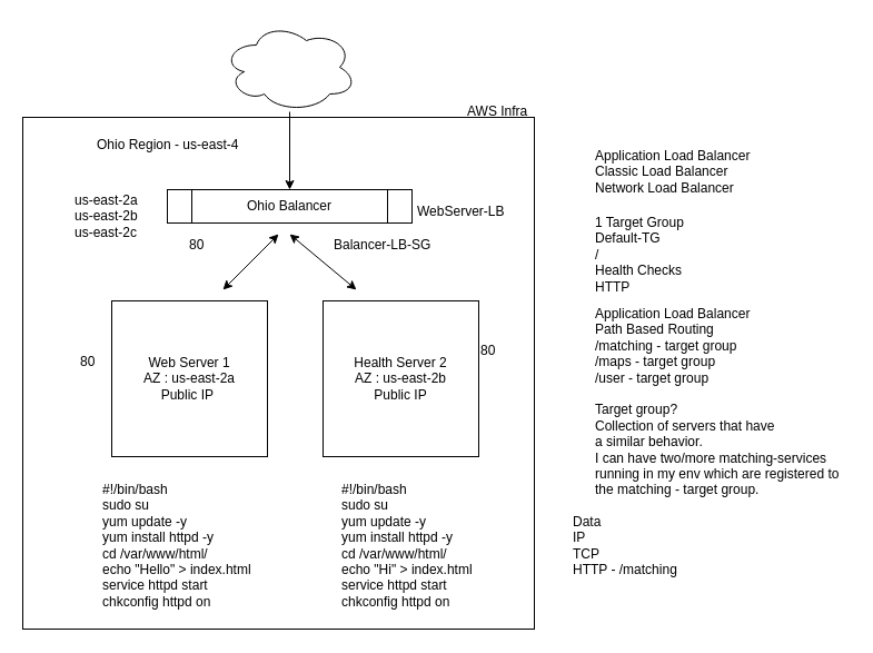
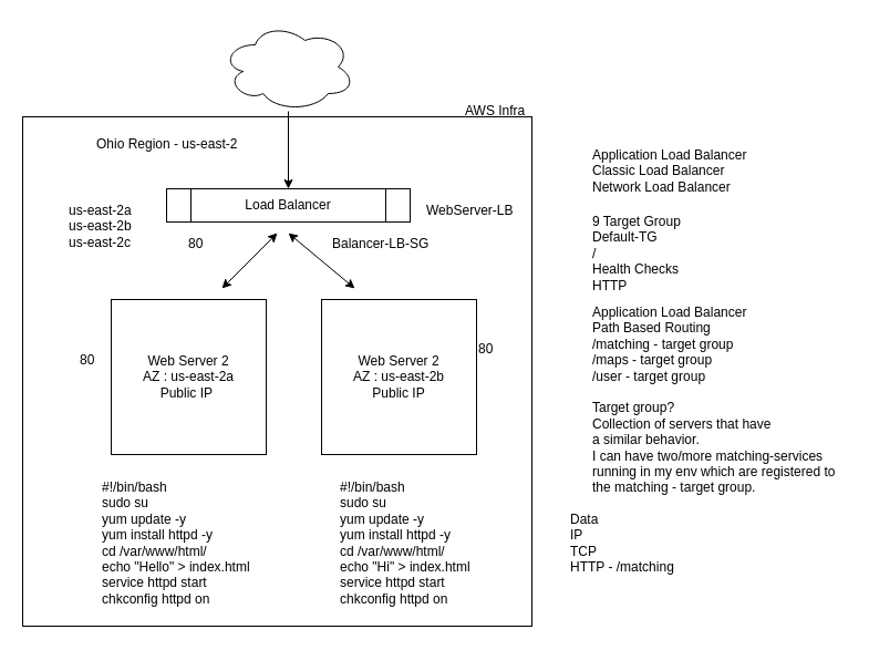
  <mxCell id="0" />
  <mxCell id="1" parent="0" />
  <mxCell id="2" value="" style="whiteSpace=wrap;html=1;aspect=fixed;" vertex="1" parent="1"><mxGeometry x="20" y="105" width="460" height="460" as="geometry" /></mxCell>
- <mxCell id="3" value="Web Server 1&lt;br&gt;AZ : us-east-2a&lt;br&gt;Public IP&amp;nbsp;&lt;br&gt;" style="whiteSpace=wrap;html=1;aspect=fixed;" vertex="1" parent="1"><mxGeometry x="100" y="270" width="140" height="140" as="geometry" /></mxCell>
- <mxCell id="4" value="Health Server 2&lt;br&gt;AZ : us-east-2b&lt;br&gt;Public IP&lt;br&gt;" style="whiteSpace=wrap;html=1;aspect=fixed;" vertex="1" parent="1"><mxGeometry x="290" y="270" width="140" height="140" as="geometry" /></mxCell>
- <mxCell id="5" value="Ohio Balancer" style="shape=process;whiteSpace=wrap;html=1;backgroundOutline=1;" vertex="1" parent="1"><mxGeometry x="150" y="170" width="220" height="30" as="geometry" /></mxCell>
+ <mxCell id="3" value="Web Server 2&lt;br&gt;AZ : us-east-2a&lt;br&gt;Public IP&amp;nbsp;&lt;br&gt;" style="whiteSpace=wrap;html=1;aspect=fixed;" vertex="1" parent="1"><mxGeometry x="100" y="270" width="140" height="140" as="geometry" /></mxCell>
+ <mxCell id="4" value="Web Server 2&lt;br&gt;AZ : us-east-2b&lt;br&gt;Public IP&lt;br&gt;" style="whiteSpace=wrap;html=1;aspect=fixed;" vertex="1" parent="1"><mxGeometry x="290" y="270" width="140" height="140" as="geometry" /></mxCell>
+ <mxCell id="5" value="Load Balancer" style="shape=process;whiteSpace=wrap;html=1;backgroundOutline=1;" vertex="1" parent="1"><mxGeometry x="150" y="170" width="220" height="30" as="geometry" /></mxCell>
  <mxCell id="6" value="" style="endArrow=classic;startArrow=classic;html=1;" edge="1" parent="1"><mxGeometry width="50" height="50" relative="1" as="geometry"><mxPoint x="200" y="260" as="sourcePoint" /><mxPoint x="250" y="210" as="targetPoint" /></mxGeometry></mxCell>
  <mxCell id="7" value="" style="endArrow=classic;startArrow=classic;html=1;" edge="1" parent="1"><mxGeometry width="50" height="50" relative="1" as="geometry"><mxPoint x="320" y="260" as="sourcePoint" /><mxPoint x="260" y="210" as="targetPoint" /></mxGeometry></mxCell>
- <mxCell id="8" value="Ohio Region - us-east-4" style="text;html=1;resizable=0;points=[];autosize=1;align=left;verticalAlign=top;spacingTop=-4;" vertex="1" parent="1"><mxGeometry x="85" y="120" width="140" height="20" as="geometry" /></mxCell>
+ <mxCell id="8" value="Ohio Region - us-east-2" style="text;html=1;resizable=0;points=[];autosize=1;align=left;verticalAlign=top;spacingTop=-4;" vertex="1" parent="1"><mxGeometry x="85" y="120" width="140" height="20" as="geometry" /></mxCell>
  <mxCell id="9" value="" style="edgeStyle=orthogonalEdgeStyle;rounded=0;orthogonalLoop=1;jettySize=auto;html=1;" edge="1" parent="1" source="10" target="5"><mxGeometry relative="1" as="geometry" /></mxCell>
  <mxCell id="10" value="" style="ellipse;shape=cloud;whiteSpace=wrap;html=1;" vertex="1" parent="1"><mxGeometry x="200" y="20" width="120" height="80" as="geometry" /></mxCell>
  <mxCell id="11" value="AWS Infra" style="text;html=1;resizable=0;points=[];autosize=1;align=left;verticalAlign=top;spacingTop=-4;" vertex="1" parent="1"><mxGeometry x="418" y="90" width="70" height="20" as="geometry" /></mxCell>
- <mxCell id="12" value="us-east-2a&lt;br&gt;us-east-2b&lt;br&gt;us-east-2c&lt;br&gt;" style="text;html=1;resizable=0;points=[];autosize=1;align=left;verticalAlign=top;spacingTop=-4;" vertex="1" parent="1"><mxGeometry x="65" y="170" width="70" height="40" as="geometry" /></mxCell>
+ <mxCell id="12" value="us-east-2a&lt;br&gt;us-east-2b&lt;br&gt;us-east-2c&lt;br&gt;" style="text;html=1;resizable=0;points=[];autosize=1;align=left;verticalAlign=top;spacingTop=-4;" vertex="1" parent="1"><mxGeometry x="60" y="180" width="70" height="40" as="geometry" /></mxCell>
  <mxCell id="13" value="#!/bin/bash&lt;br&gt;sudo su&lt;br&gt;yum update -y&lt;br&gt;yum install httpd -y&lt;br&gt;cd /var/www/html/&lt;br&gt;echo &quot;Hello&quot; &amp;gt; index.html&lt;br&gt;service httpd start&lt;br&gt;chkconfig httpd on&lt;br&gt;" style="text;html=1;resizable=0;points=[];autosize=1;align=left;verticalAlign=top;spacingTop=-4;" vertex="1" parent="1"><mxGeometry x="90" y="430" width="150" height="110" as="geometry" /></mxCell>
  <mxCell id="14" value="#!/bin/bash&lt;br&gt;sudo su&lt;br&gt;yum update -y&lt;br&gt;yum install httpd -y&lt;br&gt;cd /var/www/html/&lt;br&gt;echo &quot;Hi&quot; &amp;gt; index.html&lt;br&gt;service httpd start&lt;br&gt;chkconfig httpd on&lt;br&gt;" style="text;html=1;resizable=0;points=[];autosize=1;align=left;verticalAlign=top;spacingTop=-4;" vertex="1" parent="1"><mxGeometry x="305" y="430" width="130" height="110" as="geometry" /></mxCell>
  <mxCell id="15" value="Application Load Balancer&lt;br&gt;Classic Load Balancer&lt;br&gt;Network Load Balancer&lt;br&gt;" style="text;html=1;resizable=0;points=[];autosize=1;align=left;verticalAlign=top;spacingTop=-4;" vertex="1" parent="1"><mxGeometry x="533" y="130" width="150" height="40" as="geometry" /></mxCell>
  <mxCell id="16" value="Application Load Balancer&lt;br&gt;Path Based Routing&lt;br&gt;/matching - target group&lt;br&gt;/maps - target group&lt;br&gt;/user - target group&lt;br&gt;&lt;br&gt;Target group?&lt;br&gt;Collection of servers that have &lt;br&gt;a similar behavior.&lt;br&gt;I can have two/more matching-services&lt;br&gt;running in my env which are registered to&lt;br&gt;the matching - target group.&amp;nbsp;&lt;br&gt;" style="text;html=1;resizable=0;points=[];autosize=1;align=left;verticalAlign=top;spacingTop=-4;" vertex="1" parent="1"><mxGeometry x="533" y="272" width="230" height="170" as="geometry" /></mxCell>
  <mxCell id="17" value="Data&lt;br&gt;IP&lt;br&gt;TCP&lt;br&gt;HTTP - /matching&lt;br&gt;" style="text;html=1;resizable=0;points=[];autosize=1;align=left;verticalAlign=top;spacingTop=-4;" vertex="1" parent="1"><mxGeometry x="513" y="459" width="110" height="60" as="geometry" /></mxCell>
- <mxCell id="18" value="1 Target Group&lt;br&gt;Default-TG&lt;br&gt;/&lt;br&gt;Health Checks&amp;nbsp;&lt;br&gt;HTTP&lt;br&gt;" style="text;html=1;resizable=0;points=[];autosize=1;align=left;verticalAlign=top;spacingTop=-4;" vertex="1" parent="1"><mxGeometry x="533" y="190" width="100" height="70" as="geometry" /></mxCell>
- <mxCell id="19" value="WebServer-LB" style="text;html=1;resizable=0;points=[];autosize=1;align=left;verticalAlign=top;spacingTop=-4;" vertex="1" parent="1"><mxGeometry x="373" y="180" width="90" height="20" as="geometry" /></mxCell>
+ <mxCell id="18" value="9 Target Group&lt;br&gt;Default-TG&lt;br&gt;/&lt;br&gt;Health Checks&amp;nbsp;&lt;br&gt;HTTP&lt;br&gt;" style="text;html=1;resizable=0;points=[];autosize=1;align=left;verticalAlign=top;spacingTop=-4;" vertex="1" parent="1"><mxGeometry x="533" y="190" width="100" height="70" as="geometry" /></mxCell>
+ <mxCell id="19" value="WebServer-LB" style="text;html=1;resizable=0;points=[];autosize=1;align=left;verticalAlign=top;spacingTop=-4;" vertex="1" parent="1"><mxGeometry x="383" y="180" width="90" height="20" as="geometry" /></mxCell>
  <mxCell id="20" value="Balancer-LB-SG" style="text;html=1;resizable=0;points=[];autosize=1;align=left;verticalAlign=top;spacingTop=-4;" vertex="1" parent="1"><mxGeometry x="298" y="210" width="120" height="20" as="geometry" /></mxCell>
  <mxCell id="21" value="80" style="text;html=1;resizable=0;points=[];autosize=1;align=left;verticalAlign=top;spacingTop=-4;" vertex="1" parent="1"><mxGeometry x="168" y="210" width="30" height="20" as="geometry" /></mxCell>
  <mxCell id="22" value="80" style="text;html=1;resizable=0;points=[];autosize=1;align=left;verticalAlign=top;spacingTop=-4;" vertex="1" parent="1"><mxGeometry x="70" y="315" width="30" height="20" as="geometry" /></mxCell>
  <mxCell id="23" value="80" style="text;html=1;resizable=0;points=[];autosize=1;align=left;verticalAlign=top;spacingTop=-4;" vertex="1" parent="1"><mxGeometry x="430" y="305" width="30" height="20" as="geometry" /></mxCell>
